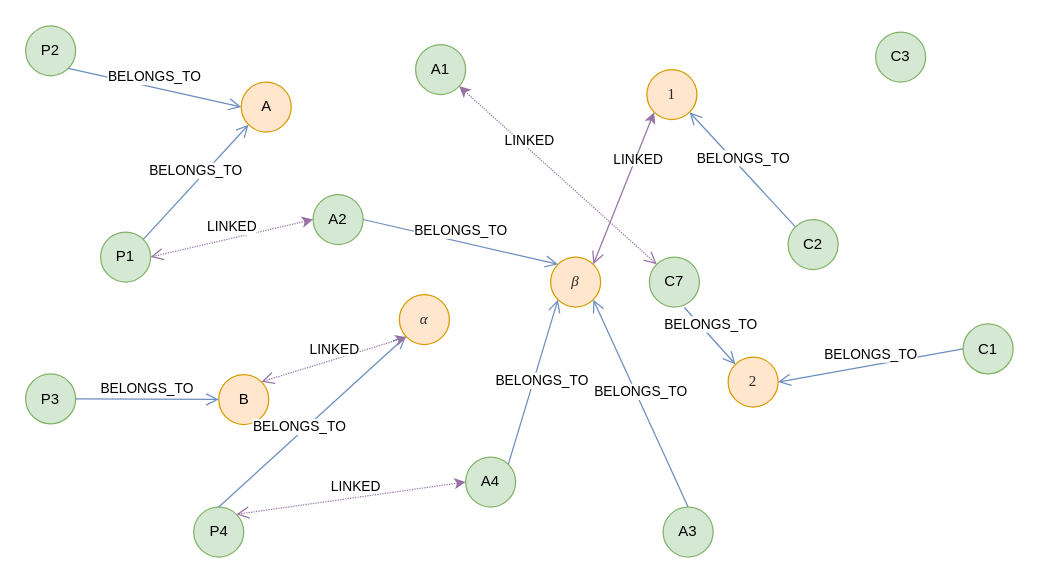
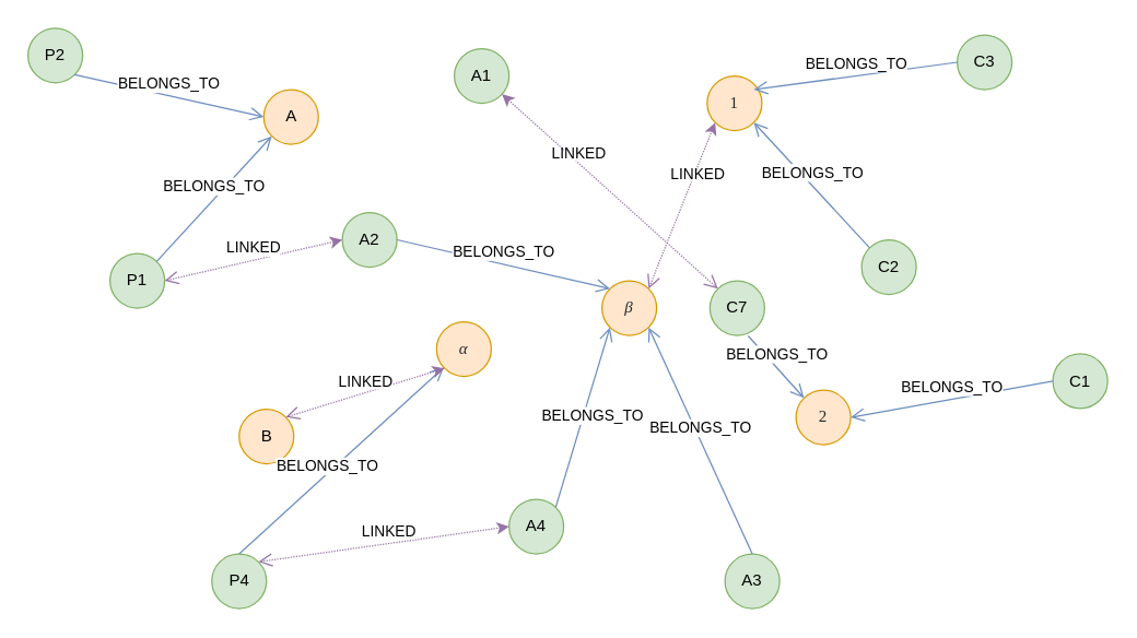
  <mxCell id="0" />
  <mxCell id="1" parent="0" />
  <mxCell id="2" value="A" style="ellipse;whiteSpace=wrap;html=1;aspect=fixed;verticalAlign=middle;fillColor=#ffe6cc;strokeColor=#d79b00;" parent="1" vertex="1"><mxGeometry x="192.5" y="65" width="40" height="40" as="geometry" /></mxCell>
  <mxCell id="3" value="B" style="ellipse;whiteSpace=wrap;html=1;aspect=fixed;verticalAlign=middle;fillColor=#ffe6cc;strokeColor=#d79b00;" parent="1" vertex="1"><mxGeometry x="174.5" y="299" width="40" height="40" as="geometry" /></mxCell>
  <mxCell id="4" value="&lt;span style=&quot;color: rgb(36 , 41 , 46) ; font-family: &amp;#34;katex_math&amp;#34; ; font-style: italic ; text-align: left&quot;&gt;β&lt;/span&gt;" style="ellipse;whiteSpace=wrap;html=1;aspect=fixed;verticalAlign=middle;fillColor=#ffe6cc;strokeColor=#d79b00;" parent="1" vertex="1"><mxGeometry x="440" y="205" width="40" height="40" as="geometry" /></mxCell>
  <mxCell id="5" value="&lt;span style=&quot;color: rgb(36 , 41 , 46) ; font-family: &amp;#34;katex_math&amp;#34; ; font-style: italic ; text-align: left&quot;&gt;α&lt;/span&gt;" style="ellipse;whiteSpace=wrap;html=1;aspect=fixed;verticalAlign=middle;fillColor=#ffe6cc;strokeColor=#d79b00;" parent="1" vertex="1"><mxGeometry x="319" y="235" width="40" height="40" as="geometry" /></mxCell>
  <mxCell id="6" value="&lt;span style=&quot;color: rgb(36 , 41 , 46) ; font-family: &amp;#34;katex_math&amp;#34; ; text-align: left&quot;&gt;1&lt;/span&gt;" style="ellipse;whiteSpace=wrap;html=1;aspect=fixed;verticalAlign=middle;fillColor=#ffe6cc;strokeColor=#d79b00;" parent="1" vertex="1"><mxGeometry x="517" y="55" width="40" height="40" as="geometry" /></mxCell>
  <mxCell id="7" value="&lt;span style=&quot;color: rgb(36 , 41 , 46) ; font-family: &amp;#34;katex_math&amp;#34; ; text-align: left&quot;&gt;2&lt;/span&gt;" style="ellipse;whiteSpace=wrap;html=1;aspect=fixed;verticalAlign=middle;fillColor=#ffe6cc;strokeColor=#d79b00;" parent="1" vertex="1"><mxGeometry x="582" y="285" width="40" height="40" as="geometry" /></mxCell>
  <mxCell id="8" value="A4" style="ellipse;whiteSpace=wrap;html=1;aspect=fixed;verticalAlign=middle;fillColor=#d5e8d4;strokeColor=#82b366;" parent="1" vertex="1"><mxGeometry x="372" y="365" width="40" height="40" as="geometry" /></mxCell>
  <mxCell id="9" value="A2" style="ellipse;whiteSpace=wrap;html=1;aspect=fixed;verticalAlign=middle;fillColor=#d5e8d4;strokeColor=#82b366;" parent="1" vertex="1"><mxGeometry x="250" y="155" width="40" height="40" as="geometry" /></mxCell>
  <mxCell id="10" value="A3" style="ellipse;whiteSpace=wrap;html=1;aspect=fixed;verticalAlign=middle;fillColor=#d5e8d4;strokeColor=#82b366;" parent="1" vertex="1"><mxGeometry x="530" y="405" width="40" height="40" as="geometry" /></mxCell>
  <mxCell id="11" value="A1" style="ellipse;whiteSpace=wrap;html=1;aspect=fixed;verticalAlign=middle;fillColor=#d5e8d4;strokeColor=#82b366;" parent="1" vertex="1"><mxGeometry x="332" y="35" width="40" height="40" as="geometry" /></mxCell>
  <mxCell id="12" value="P1" style="ellipse;whiteSpace=wrap;html=1;aspect=fixed;verticalAlign=middle;fillColor=#d5e8d4;strokeColor=#82b366;" parent="1" vertex="1"><mxGeometry x="80" y="185" width="40" height="40" as="geometry" /></mxCell>
  <mxCell id="13" value="P2" style="ellipse;whiteSpace=wrap;html=1;aspect=fixed;verticalAlign=middle;fillColor=#d5e8d4;strokeColor=#82b366;" parent="1" vertex="1"><mxGeometry x="20" y="20" width="40" height="40" as="geometry" /></mxCell>
- <mxCell id="14" value="P3" style="ellipse;whiteSpace=wrap;html=1;aspect=fixed;verticalAlign=middle;fillColor=#d5e8d4;strokeColor=#82b366;" parent="1" vertex="1"><mxGeometry x="20" y="298.5" width="40" height="40" as="geometry" /></mxCell>
  <mxCell id="15" value="P4" style="ellipse;whiteSpace=wrap;html=1;aspect=fixed;verticalAlign=middle;fillColor=#d5e8d4;strokeColor=#82b366;" parent="1" vertex="1"><mxGeometry x="154.5" y="405" width="40" height="40" as="geometry" /></mxCell>
  <mxCell id="16" value="&lt;font style=&quot;font-size: 11px&quot;&gt;BELONGS_TO&lt;/font&gt;" style="html=1;verticalAlign=bottom;endArrow=open;endSize=8;entryX=0;entryY=1;entryDx=0;entryDy=0;exitX=1;exitY=0;exitDx=0;exitDy=0;fontSize=9;fillColor=#dae8fc;strokeColor=#6c8ebf;" parent="1" source="12" target="2" edge="1"><mxGeometry relative="1" as="geometry"><mxPoint x="350" y="185" as="sourcePoint" /><mxPoint x="270" y="185" as="targetPoint" /></mxGeometry></mxCell>
  <mxCell id="17" value="&lt;font style=&quot;font-size: 11px&quot;&gt;BELONGS_TO&lt;/font&gt;" style="html=1;verticalAlign=bottom;endArrow=open;endSize=8;entryX=0;entryY=0.5;entryDx=0;entryDy=0;exitX=1;exitY=1;exitDx=0;exitDy=0;fontSize=9;fillColor=#dae8fc;strokeColor=#6c8ebf;" parent="1" source="13" target="2" edge="1"><mxGeometry relative="1" as="geometry"><mxPoint x="70" y="165" as="sourcePoint" /><mxPoint x="179" y="165" as="targetPoint" /></mxGeometry></mxCell>
- <mxCell id="18" value="&lt;font style=&quot;font-size: 11px&quot;&gt;BELONGS_TO&lt;/font&gt;" style="html=1;verticalAlign=bottom;endArrow=open;endSize=8;entryX=0;entryY=0.5;entryDx=0;entryDy=0;exitX=1;exitY=0.5;exitDx=0;exitDy=0;fontSize=9;fillColor=#dae8fc;strokeColor=#6c8ebf;" parent="1" source="14" target="3" edge="1"><mxGeometry relative="1" as="geometry"><mxPoint x="81.002" y="320.718" as="sourcePoint" /><mxPoint x="131.718" y="245.002" as="targetPoint" /></mxGeometry></mxCell>
  <mxCell id="19" value="&lt;font style=&quot;font-size: 11px&quot;&gt;BELONGS_TO&lt;/font&gt;" style="html=1;verticalAlign=bottom;endArrow=open;endSize=8;exitX=0.5;exitY=0;exitDx=0;exitDy=0;fontSize=9;fillColor=#dae8fc;strokeColor=#6c8ebf;" parent="1" source="15" target="5" edge="1"><mxGeometry x="-0.157" y="-3" relative="1" as="geometry"><mxPoint x="102.642" y="396.718" as="sourcePoint" /><mxPoint x="202.358" y="345.002" as="targetPoint" /><mxPoint as="offset" /></mxGeometry></mxCell>
  <mxCell id="20" value="&lt;font style=&quot;font-size: 11px ; line-height: 50%&quot;&gt;LINKED&lt;/font&gt;" style="html=1;verticalAlign=bottom;endArrow=open;endSize=8;fontSize=6;entryX=1;entryY=0;entryDx=0;entryDy=0;dashed=1;dashPattern=1 1;startArrow=classic;startFill=1;fillColor=#e1d5e7;strokeColor=#9673a6;exitX=0;exitY=1;exitDx=0;exitDy=0;" parent="1" source="5" target="3" edge="1"><mxGeometry relative="1" as="geometry"><mxPoint x="313" y="255" as="sourcePoint" /><mxPoint x="210" y="315" as="targetPoint" /></mxGeometry></mxCell>
  <mxCell id="21" value="&lt;font style=&quot;font-size: 11px&quot;&gt;BELONGS_TO&lt;/font&gt;" style="html=1;verticalAlign=bottom;endArrow=open;endSize=8;exitX=1;exitY=0;exitDx=0;exitDy=0;fontSize=9;fillColor=#dae8fc;strokeColor=#6c8ebf;entryX=0;entryY=1;entryDx=0;entryDy=0;" parent="1" source="8" target="4" edge="1"><mxGeometry x="-0.085" y="-9" relative="1" as="geometry"><mxPoint x="417.002" y="196.718" as="sourcePoint" /><mxPoint x="449" y="245" as="targetPoint" /><mxPoint as="offset" /></mxGeometry></mxCell>
  <mxCell id="22" value="&lt;font style=&quot;font-size: 11px&quot;&gt;BELONGS_TO&lt;/font&gt;" style="html=1;verticalAlign=bottom;endArrow=open;endSize=8;exitX=1;exitY=0.5;exitDx=0;exitDy=0;fontSize=9;entryX=0;entryY=0;entryDx=0;entryDy=0;fillColor=#dae8fc;strokeColor=#6c8ebf;" parent="1" source="9" target="4" edge="1"><mxGeometry relative="1" as="geometry"><mxPoint x="407" y="145" as="sourcePoint" /><mxPoint x="370" y="245" as="targetPoint" /></mxGeometry></mxCell>
  <mxCell id="23" value="&lt;font style=&quot;font-size: 11px&quot;&gt;BELONGS_TO&lt;/font&gt;" style="html=1;verticalAlign=bottom;endArrow=open;endSize=8;fontSize=9;exitX=0.5;exitY=0;exitDx=0;exitDy=0;entryX=1;entryY=1;entryDx=0;entryDy=0;fillColor=#dae8fc;strokeColor=#6c8ebf;" parent="1" source="10" target="4" edge="1"><mxGeometry relative="1" as="geometry"><mxPoint x="490" y="305" as="sourcePoint" /><mxPoint x="380" y="255" as="targetPoint" /></mxGeometry></mxCell>
  <mxCell id="24" value="&lt;font style=&quot;font-size: 11px&quot;&gt;LINKED&lt;/font&gt;" style="html=1;verticalAlign=bottom;endArrow=open;endSize=8;exitX=0;exitY=0.5;exitDx=0;exitDy=0;fontSize=9;entryX=1;entryY=0.5;entryDx=0;entryDy=0;dashed=1;dashPattern=1 1;startArrow=classic;startFill=1;fillColor=#e1d5e7;strokeColor=#9673a6;" parent="1" source="9" target="12" edge="1"><mxGeometry relative="1" as="geometry"><mxPoint x="344.5" y="265" as="sourcePoint" /><mxPoint x="218.642" y="314.858" as="targetPoint" /></mxGeometry></mxCell>
  <mxCell id="25" value="&lt;font style=&quot;font-size: 11px ; line-height: 50%&quot;&gt;LINKED&lt;/font&gt;" style="html=1;verticalAlign=bottom;endArrow=open;endSize=8;fontSize=6;entryX=1;entryY=0;entryDx=0;entryDy=0;dashed=1;dashPattern=1 1;startArrow=classic;startFill=1;fillColor=#e1d5e7;strokeColor=#9673a6;exitX=0;exitY=0.5;exitDx=0;exitDy=0;" parent="1" source="8" target="15" edge="1"><mxGeometry x="-0.041" relative="1" as="geometry"><mxPoint x="240" y="375" as="sourcePoint" /><mxPoint x="218.642" y="314.858" as="targetPoint" /><mxPoint as="offset" /></mxGeometry></mxCell>
  <mxCell id="26" value="C3" style="ellipse;whiteSpace=wrap;html=1;aspect=fixed;verticalAlign=middle;fillColor=#d5e8d4;strokeColor=#82b366;" parent="1" vertex="1"><mxGeometry x="700" y="25" width="40" height="40" as="geometry" /></mxCell>
  <mxCell id="27" value="C2" style="ellipse;whiteSpace=wrap;html=1;aspect=fixed;verticalAlign=middle;fillColor=#d5e8d4;strokeColor=#82b366;" parent="1" vertex="1"><mxGeometry x="630" y="175" width="40" height="40" as="geometry" /></mxCell>
+ <mxCell id="28" value="&lt;font style=&quot;font-size: 11px&quot;&gt;BELONGS_TO&lt;/font&gt;" style="html=1;verticalAlign=bottom;endArrow=open;endSize=8;exitX=0;exitY=0.5;exitDx=0;exitDy=0;fontSize=9;entryX=0.854;entryY=0.25;entryDx=0;entryDy=0;fillColor=#dae8fc;strokeColor=#6c8ebf;entryPerimeter=0;" parent="1" source="26" target="6" edge="1"><mxGeometry relative="1" as="geometry"><mxPoint x="679.998" y="73.282" as="sourcePoint" /><mxPoint x="621.782" y="174.998" as="targetPoint" /></mxGeometry></mxCell>
  <mxCell id="29" value="&lt;font style=&quot;font-size: 11px&quot;&gt;BELONGS_TO&lt;/font&gt;" style="html=1;verticalAlign=bottom;endArrow=open;endSize=8;exitX=0;exitY=0;exitDx=0;exitDy=0;fontSize=9;entryX=1;entryY=1;entryDx=0;entryDy=0;fillColor=#dae8fc;strokeColor=#6c8ebf;" parent="1" source="27" target="6" edge="1"><mxGeometry relative="1" as="geometry"><mxPoint x="645.858" y="139.142" as="sourcePoint" /><mxPoint x="544.16" y="155" as="targetPoint" /></mxGeometry></mxCell>
  <mxCell id="30" value="C1" style="ellipse;whiteSpace=wrap;html=1;aspect=fixed;verticalAlign=middle;fillColor=#d5e8d4;strokeColor=#82b366;" parent="1" vertex="1"><mxGeometry x="770" y="258.5" width="40" height="40" as="geometry" /></mxCell>
  <mxCell id="31" value="C7" style="ellipse;whiteSpace=wrap;html=1;aspect=fixed;verticalAlign=middle;fillColor=#d5e8d4;strokeColor=#82b366;" parent="1" vertex="1"><mxGeometry x="519" y="205" width="40" height="40" as="geometry" /></mxCell>
  <mxCell id="32" value="&lt;font style=&quot;font-size: 11px&quot;&gt;BELONGS_TO&lt;/font&gt;" style="html=1;verticalAlign=bottom;endArrow=open;endSize=8;exitX=0.7;exitY=1.01;exitDx=0;exitDy=0;fontSize=9;entryX=0;entryY=0;entryDx=0;entryDy=0;fillColor=#dae8fc;strokeColor=#6c8ebf;exitPerimeter=0;" parent="1" source="31" target="7" edge="1"><mxGeometry relative="1" as="geometry"><mxPoint x="675.858" y="180.858" as="sourcePoint" /><mxPoint x="544.142" y="179.142" as="targetPoint" /></mxGeometry></mxCell>
  <mxCell id="33" value="&lt;font style=&quot;font-size: 11px&quot;&gt;BELONGS_TO&lt;/font&gt;" style="html=1;verticalAlign=bottom;endArrow=open;endSize=8;exitX=0;exitY=0.5;exitDx=0;exitDy=0;fontSize=9;entryX=1;entryY=0.5;entryDx=0;entryDy=0;fillColor=#dae8fc;strokeColor=#6c8ebf;" parent="1" source="30" target="7" edge="1"><mxGeometry relative="1" as="geometry"><mxPoint x="557" y="255.4" as="sourcePoint" /><mxPoint x="597.858" y="300.858" as="targetPoint" /></mxGeometry></mxCell>
- <mxCell id="34" value="&lt;font style=&quot;font-size: 11px ; line-height: 50%&quot;&gt;LINKED&lt;/font&gt;" style="html=1;verticalAlign=bottom;endArrow=open;endSize=8;fontSize=6;entryX=1;entryY=0;entryDx=0;entryDy=0;dashed=0;dashPattern=1 1;startArrow=classic;startFill=1;fillColor=#e1d5e7;strokeColor=#9673a6;exitX=0;exitY=1;exitDx=0;exitDy=0;" parent="1" source="6" target="4" edge="1"><mxGeometry x="-0.278" y="5" relative="1" as="geometry"><mxPoint x="375.5" y="415" as="sourcePoint" /><mxPoint x="91" y="405" as="targetPoint" /><mxPoint as="offset" /></mxGeometry></mxCell>
+ <mxCell id="34" value="&lt;font style=&quot;font-size: 11px ; line-height: 50%&quot;&gt;LINKED&lt;/font&gt;" style="html=1;verticalAlign=bottom;endArrow=open;endSize=8;fontSize=6;entryX=1;entryY=0;entryDx=0;entryDy=0;dashed=1;dashPattern=1 1;startArrow=classic;startFill=1;fillColor=#e1d5e7;strokeColor=#9673a6;exitX=0;exitY=1;exitDx=0;exitDy=0;" parent="1" source="6" target="4" edge="1"><mxGeometry x="-0.278" y="5" relative="1" as="geometry"><mxPoint x="375.5" y="415" as="sourcePoint" /><mxPoint x="91" y="405" as="targetPoint" /><mxPoint as="offset" /></mxGeometry></mxCell>
  <mxCell id="35" value="&lt;font style=&quot;font-size: 11px ; line-height: 50%&quot;&gt;LINKED&lt;/font&gt;" style="html=1;verticalAlign=bottom;endArrow=open;endSize=8;fontSize=6;entryX=0;entryY=0;entryDx=0;entryDy=0;dashed=1;dashPattern=1 1;startArrow=classic;startFill=1;fillColor=#e1d5e7;strokeColor=#9673a6;" parent="1" source="11" target="31" edge="1"><mxGeometry x="-0.284" y="-1" relative="1" as="geometry"><mxPoint x="532.858" y="99.142" as="sourcePoint" /><mxPoint x="484.142" y="220.858" as="targetPoint" /><mxPoint as="offset" /></mxGeometry></mxCell>
